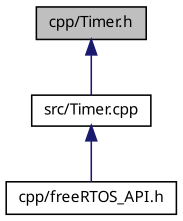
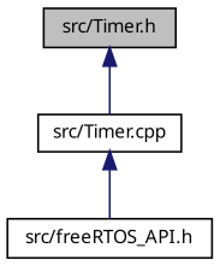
  digraph {
    fontname="Noto Sans"
    node [color=black fillcolor=white fontname="Noto Sans" fontsize=10 shape=record style=filled]
    edge [color=midnightblue dir=back fontname="Noto Sans" fontsize=10 labelfontname=Helvetica labelfontsize=10 style=solid]
-   n1 [fillcolor=grey75 fontcolor=black height=0.2 label="cpp/Timer.h" width=0.4]
+   n1 [fillcolor=grey75 fontcolor=black height=0.2 label="src/Timer.h" width=0.4]
    n2 [height=0.2 label="src/Timer.cpp" width=0.4]
-   n3 [height=0.2 label="cpp/freeRTOS_API.h" width=0.4]
+   n3 [height=0.2 label="src/freeRTOS_API.h" width=0.4]
    n1 -> n2
    n2 -> n3
  }
